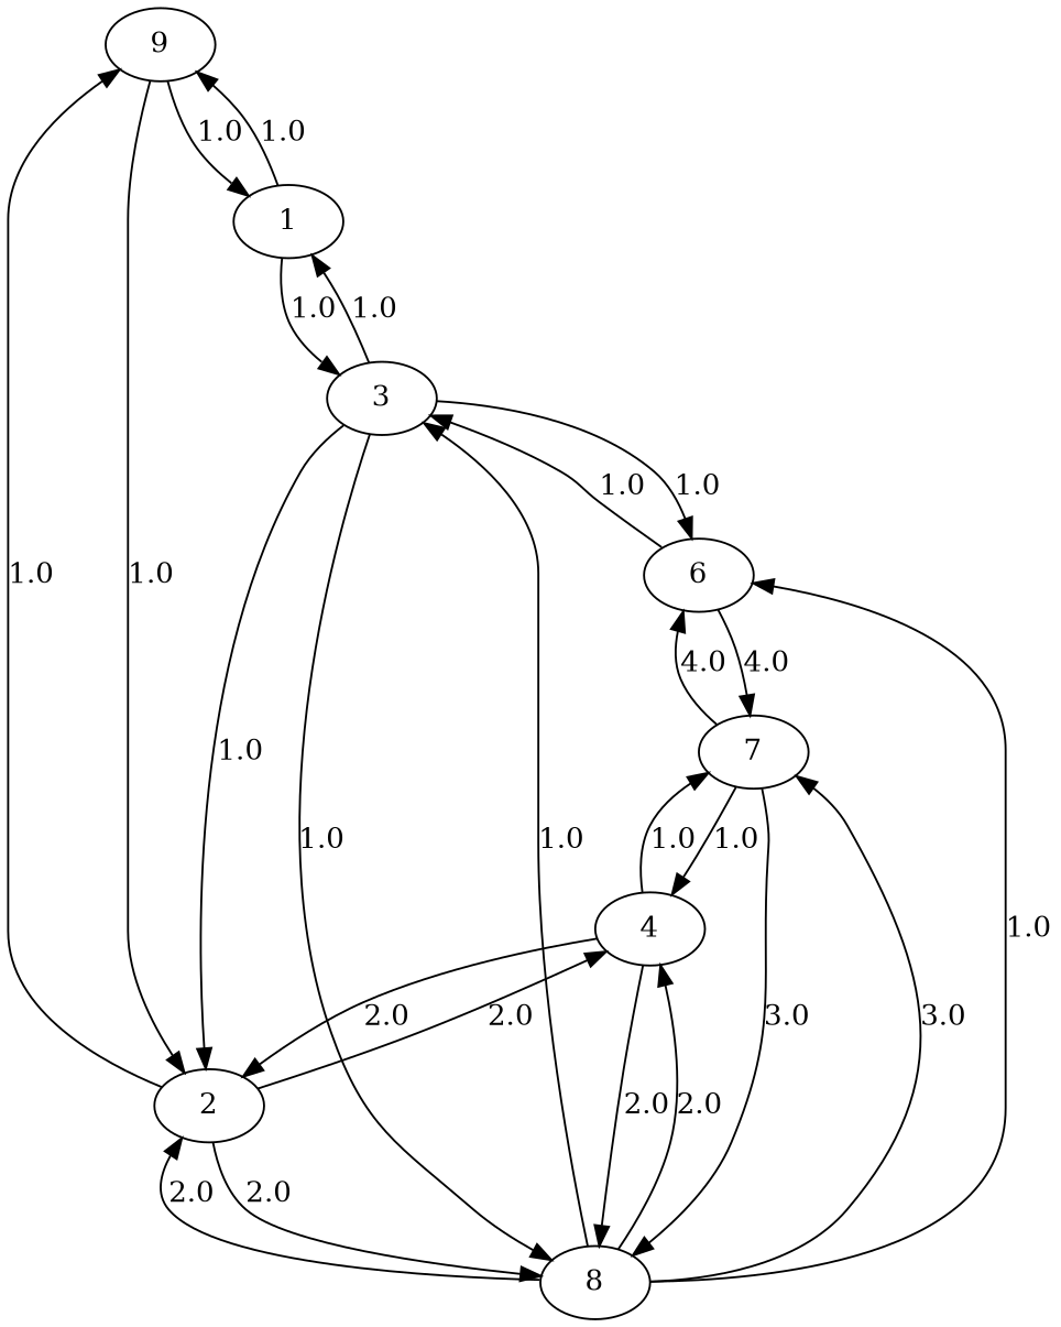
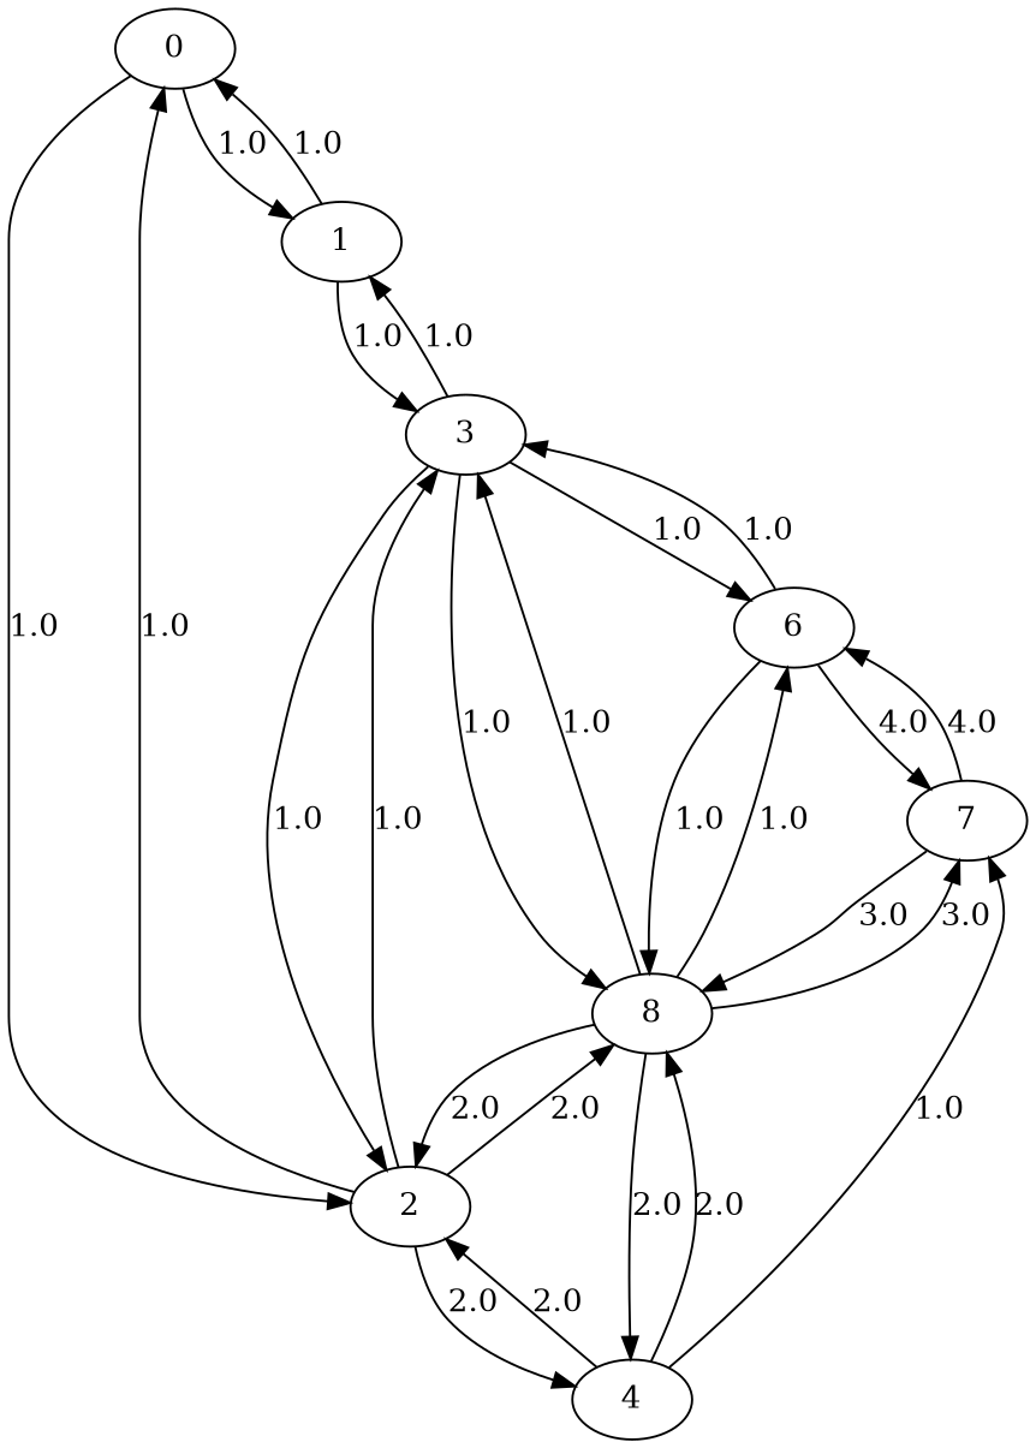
  digraph {
-   n1 [label=9]
+   n1 [label=0]
    n2 [label=1]
    n3 [label=2]
    n4 [label=3]
    n5 [label=4]
    n6 [label=8]
    n7 [label=6]
    n8 [label=7]
    n1 -> n2 [label=1.0]
    n1 -> n3 [label=1.0]
    n2 -> n1 [label=1.0]
    n2 -> n4 [label=1.0]
    n3 -> n1 [label=1.0]
+   n3 -> n4 [label=1.0]
    n3 -> n5 [label=2.0]
    n3 -> n6 [label=2.0]
    n4 -> n2 [label=1.0]
    n4 -> n3 [label=1.0]
    n4 -> n6 [label=1.0]
    n4 -> n7 [label=1.0]
    n5 -> n3 [label=2.0]
    n5 -> n6 [label=2.0]
    n5 -> n8 [label=1.0]
    n6 -> n3 [label=2.0]
    n6 -> n4 [label=1.0]
    n6 -> n5 [label=2.0]
    n6 -> n7 [label=1.0]
    n6 -> n8 [label=3.0]
    n7 -> n4 [label=1.0]
+   n7 -> n6 [label=1.0]
    n7 -> n8 [label=4.0]
-   n8 -> n5 [label=1.0]
    n8 -> n6 [label=3.0]
    n8 -> n7 [label=4.0]
  }
